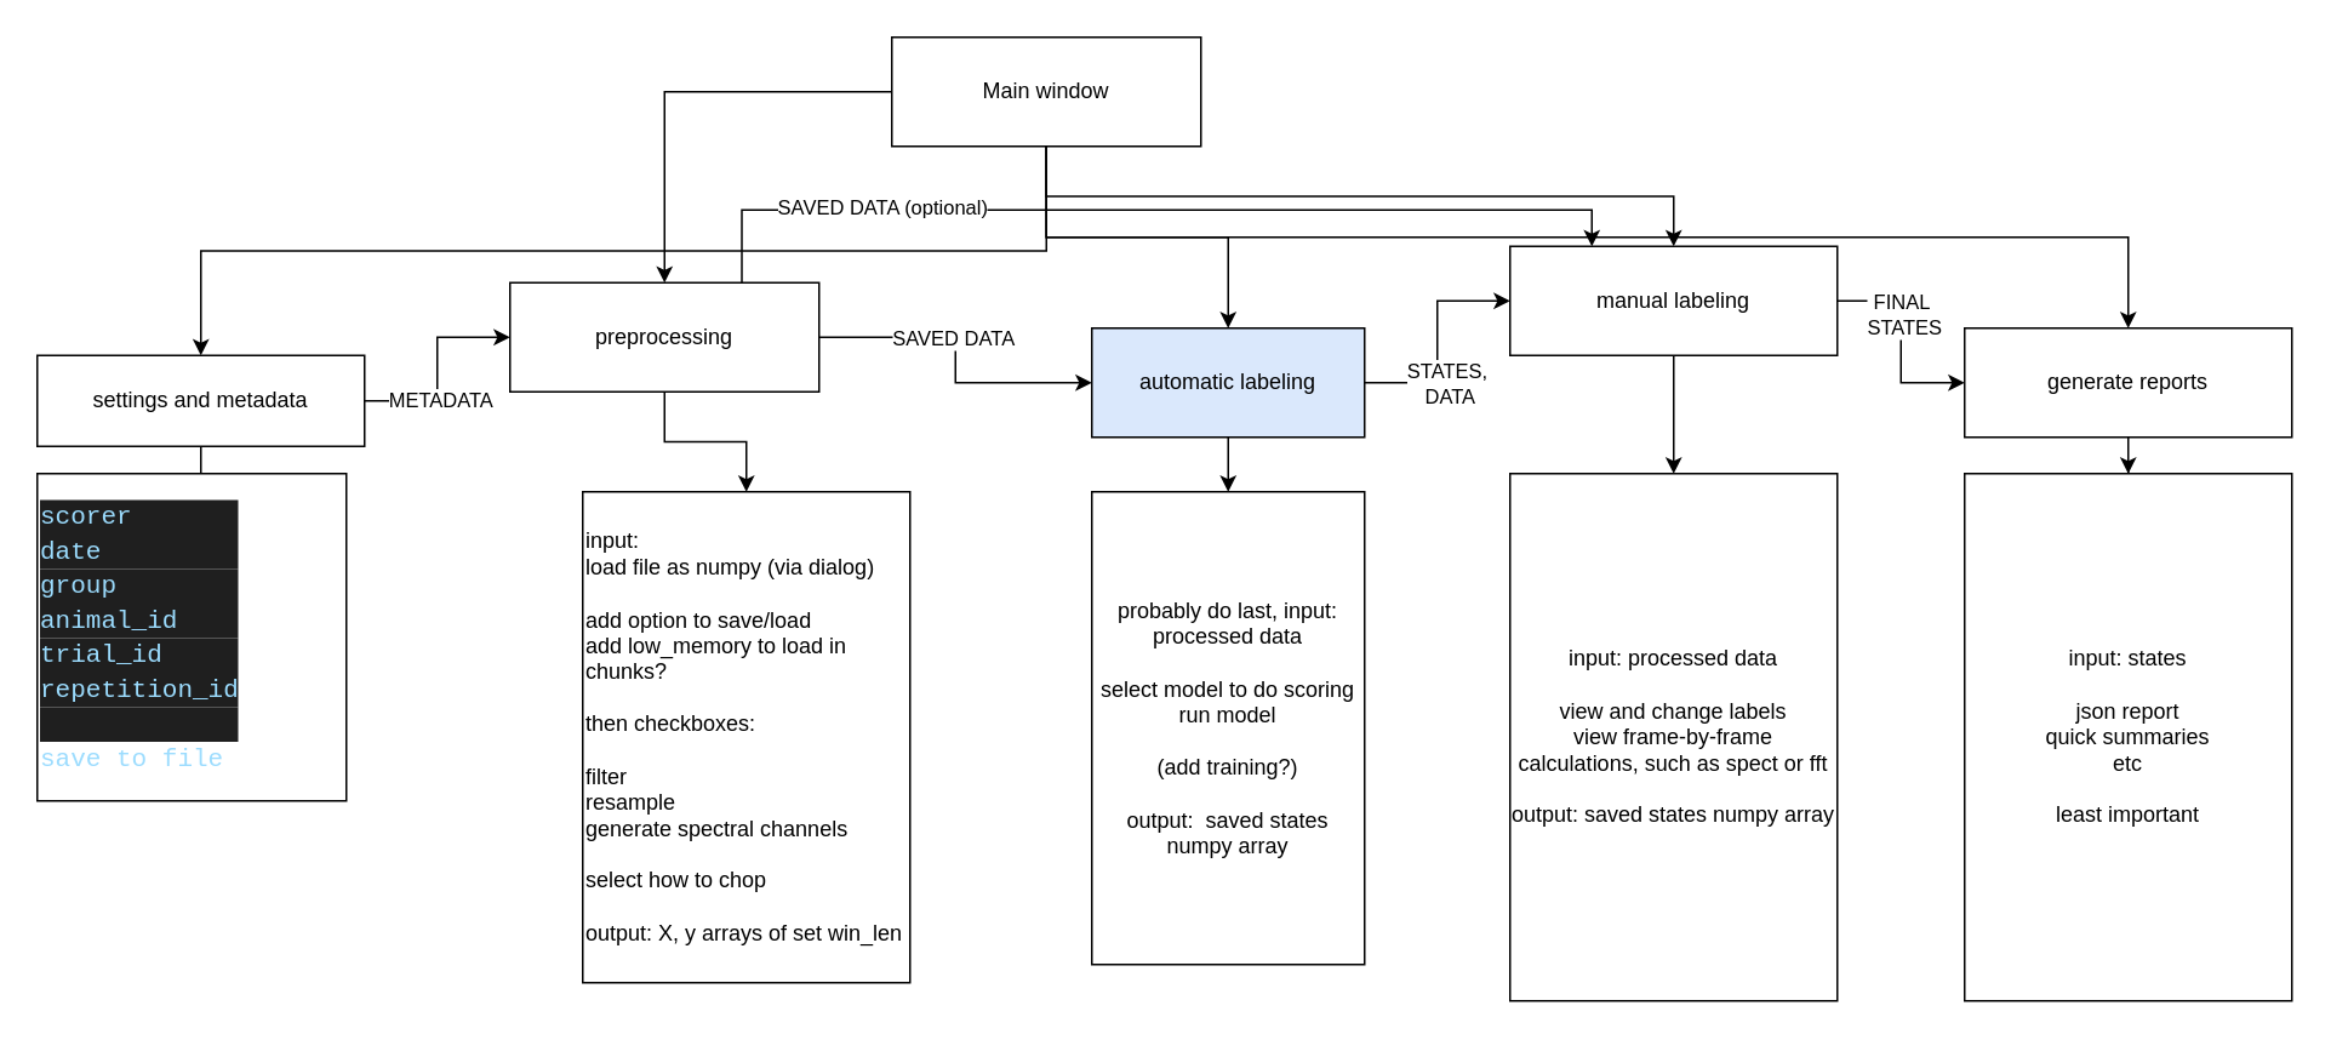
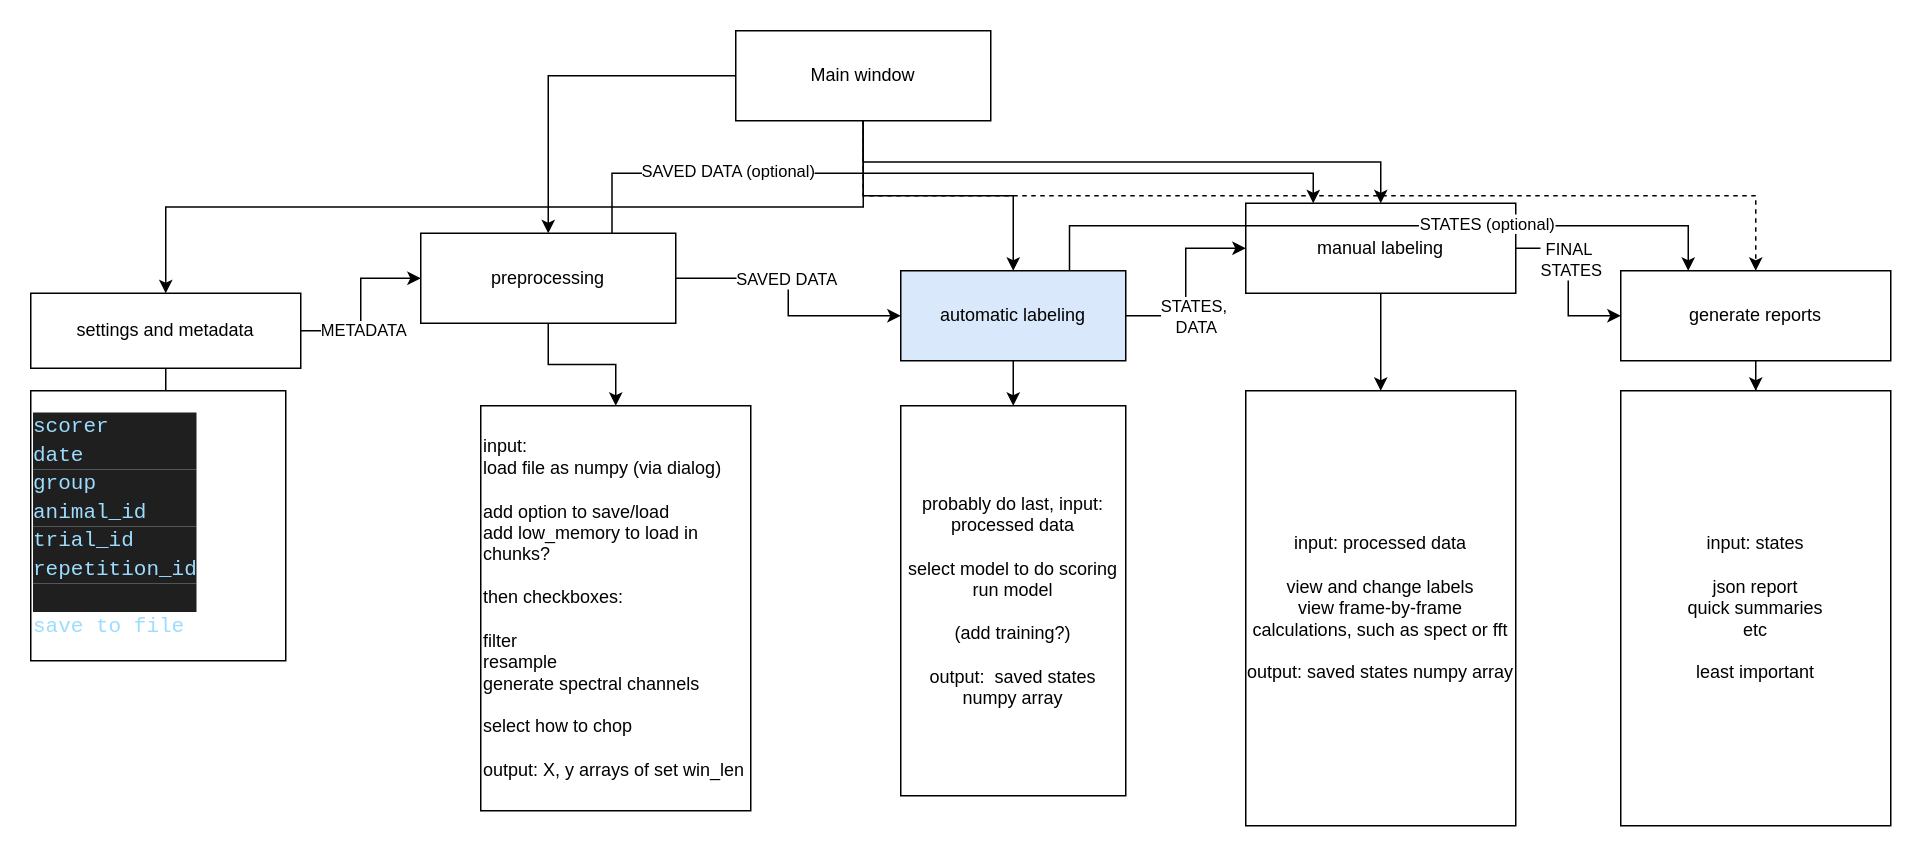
  <mxCell id="0" />
  <mxCell id="1" parent="0" />
  <mxCell id="2" style="edgeStyle=orthogonalEdgeStyle;rounded=0;orthogonalLoop=1;jettySize=auto;html=1;" edge="1" parent="1" source="7" target="21"><mxGeometry relative="1" as="geometry" /></mxCell>
  <mxCell id="3" style="edgeStyle=orthogonalEdgeStyle;rounded=0;orthogonalLoop=1;jettySize=auto;html=1;exitX=0.5;exitY=1;exitDx=0;exitDy=0;" edge="1" parent="1" source="7" target="27"><mxGeometry relative="1" as="geometry" /></mxCell>
  <mxCell id="4" style="edgeStyle=orthogonalEdgeStyle;rounded=0;orthogonalLoop=1;jettySize=auto;html=1;exitX=0.5;exitY=1;exitDx=0;exitDy=0;entryX=0.5;entryY=0;entryDx=0;entryDy=0;" edge="1" parent="1" source="7" target="11"><mxGeometry relative="1" as="geometry" /></mxCell>
  <mxCell id="5" style="edgeStyle=orthogonalEdgeStyle;rounded=0;orthogonalLoop=1;jettySize=auto;html=1;exitX=0.5;exitY=1;exitDx=0;exitDy=0;" edge="1" parent="1" source="7" target="15"><mxGeometry relative="1" as="geometry" /></mxCell>
- <mxCell id="6" style="edgeStyle=orthogonalEdgeStyle;rounded=0;orthogonalLoop=1;jettySize=auto;html=1;exitX=0.5;exitY=1;exitDx=0;exitDy=0;entryX=0.5;entryY=0;entryDx=0;entryDy=0;" edge="1" parent="1" source="7" target="29"><mxGeometry relative="1" as="geometry" /></mxCell>
+ <mxCell id="6" style="edgeStyle=orthogonalEdgeStyle;rounded=0;orthogonalLoop=1;jettySize=auto;html=1;exitX=0.5;exitY=1;exitDx=0;exitDy=0;entryX=0.5;entryY=0;entryDx=0;entryDy=0;dashed=1;" edge="1" parent="1" source="7" target="29"><mxGeometry relative="1" as="geometry" /></mxCell>
  <mxCell id="7" value="Main window" style="rounded=0;whiteSpace=wrap;html=1;" vertex="1" parent="1"><mxGeometry x="490" y="20" width="170" height="60" as="geometry" /></mxCell>
  <mxCell id="8" style="edgeStyle=orthogonalEdgeStyle;rounded=0;orthogonalLoop=1;jettySize=auto;html=1;exitX=1;exitY=0.5;exitDx=0;exitDy=0;" edge="1" parent="1" source="11" target="21"><mxGeometry relative="1" as="geometry" /></mxCell>
  <mxCell id="9" value="METADATA" style="edgeLabel;html=1;align=center;verticalAlign=middle;resizable=0;points=[];" vertex="1" connectable="0" parent="8"><mxGeometry x="-0.291" y="-1" relative="1" as="geometry"><mxPoint as="offset" /></mxGeometry></mxCell>
  <mxCell id="10" style="edgeStyle=orthogonalEdgeStyle;rounded=0;orthogonalLoop=1;jettySize=auto;html=1;exitX=0.5;exitY=1;exitDx=0;exitDy=0;" edge="1" parent="1" source="11" target="30"><mxGeometry relative="1" as="geometry" /></mxCell>
  <mxCell id="11" value="settings and metadata" style="rounded=0;whiteSpace=wrap;html=1;" vertex="1" parent="1"><mxGeometry x="20" y="195" width="180" height="50" as="geometry" /></mxCell>
  <mxCell id="12" style="edgeStyle=orthogonalEdgeStyle;rounded=0;orthogonalLoop=1;jettySize=auto;html=1;exitX=1;exitY=0.5;exitDx=0;exitDy=0;entryX=0;entryY=0.5;entryDx=0;entryDy=0;" edge="1" parent="1" source="15" target="29"><mxGeometry relative="1" as="geometry" /></mxCell>
  <mxCell id="13" value="FINAL&amp;nbsp;&lt;div&gt;STATES&lt;/div&gt;" style="edgeLabel;html=1;align=center;verticalAlign=middle;resizable=0;points=[];" vertex="1" connectable="0" parent="12"><mxGeometry x="-0.275" y="1" relative="1" as="geometry"><mxPoint as="offset" /></mxGeometry></mxCell>
  <mxCell id="14" value="" style="edgeStyle=orthogonalEdgeStyle;rounded=0;orthogonalLoop=1;jettySize=auto;html=1;" edge="1" parent="1" source="15" target="33"><mxGeometry relative="1" as="geometry" /></mxCell>
  <mxCell id="15" value="manual labeling" style="rounded=0;whiteSpace=wrap;html=1;" vertex="1" parent="1"><mxGeometry x="830" y="135" width="180" height="60" as="geometry" /></mxCell>
  <mxCell id="16" style="edgeStyle=orthogonalEdgeStyle;rounded=0;orthogonalLoop=1;jettySize=auto;html=1;exitX=1;exitY=0.5;exitDx=0;exitDy=0;" edge="1" parent="1" source="21" target="27"><mxGeometry relative="1" as="geometry" /></mxCell>
  <mxCell id="17" value="SAVED DATA" style="edgeLabel;html=1;align=center;verticalAlign=middle;resizable=0;points=[];" vertex="1" connectable="0" parent="16"><mxGeometry x="-0.291" relative="1" as="geometry"><mxPoint x="11" as="offset" /></mxGeometry></mxCell>
  <mxCell id="18" style="edgeStyle=orthogonalEdgeStyle;rounded=0;orthogonalLoop=1;jettySize=auto;html=1;exitX=0.75;exitY=0;exitDx=0;exitDy=0;entryX=0.25;entryY=0;entryDx=0;entryDy=0;" edge="1" parent="1" source="21" target="15"><mxGeometry relative="1" as="geometry" /></mxCell>
  <mxCell id="19" value="SAVED DATA (optional)" style="edgeLabel;html=1;align=center;verticalAlign=middle;resizable=0;points=[];" vertex="1" connectable="0" parent="18"><mxGeometry x="-0.685" y="2" relative="1" as="geometry"><mxPoint x="34" as="offset" /></mxGeometry></mxCell>
  <mxCell id="20" value="" style="edgeStyle=orthogonalEdgeStyle;rounded=0;orthogonalLoop=1;jettySize=auto;html=1;" edge="1" parent="1" source="21" target="31"><mxGeometry relative="1" as="geometry" /></mxCell>
  <mxCell id="21" value="preprocessing" style="rounded=0;whiteSpace=wrap;html=1;" vertex="1" parent="1"><mxGeometry x="280" y="155" width="170" height="60" as="geometry" /></mxCell>
  <mxCell id="22" style="edgeStyle=orthogonalEdgeStyle;rounded=0;orthogonalLoop=1;jettySize=auto;html=1;exitX=1;exitY=0.5;exitDx=0;exitDy=0;" edge="1" parent="1" source="27" target="15"><mxGeometry relative="1" as="geometry" /></mxCell>
  <mxCell id="23" value="STATES,&amp;nbsp;&lt;div&gt;DATA&lt;/div&gt;" style="edgeLabel;html=1;align=center;verticalAlign=middle;resizable=0;points=[];" vertex="1" connectable="0" parent="22"><mxGeometry x="-0.725" relative="1" as="geometry"><mxPoint x="29" as="offset" /></mxGeometry></mxCell>
+ <mxCell id="24" style="edgeStyle=orthogonalEdgeStyle;rounded=0;orthogonalLoop=1;jettySize=auto;html=1;exitX=0.75;exitY=0;exitDx=0;exitDy=0;entryX=0.25;entryY=0;entryDx=0;entryDy=0;" edge="1" parent="1" source="27" target="29"><mxGeometry relative="1" as="geometry"><Array as="points"><mxPoint x="713" y="150" /><mxPoint x="1125" y="150" /></Array></mxGeometry></mxCell>
+ <mxCell id="25" value="STATES (optional)" style="edgeLabel;html=1;align=center;verticalAlign=middle;resizable=0;points=[];" vertex="1" connectable="0" parent="24"><mxGeometry x="0.303" y="2" relative="1" as="geometry"><mxPoint as="offset" /></mxGeometry></mxCell>
  <mxCell id="26" value="" style="edgeStyle=orthogonalEdgeStyle;rounded=0;orthogonalLoop=1;jettySize=auto;html=1;" edge="1" parent="1" source="27" target="32"><mxGeometry relative="1" as="geometry" /></mxCell>
  <mxCell id="27" value="automatic labeling" style="rounded=0;whiteSpace=wrap;html=1;fillColor=#dae8fc;" vertex="1" parent="1"><mxGeometry x="600" y="180" width="150" height="60" as="geometry" /></mxCell>
  <mxCell id="28" value="" style="edgeStyle=orthogonalEdgeStyle;rounded=0;orthogonalLoop=1;jettySize=auto;html=1;" edge="1" parent="1" source="29" target="34"><mxGeometry relative="1" as="geometry" /></mxCell>
  <mxCell id="29" value="generate reports" style="rounded=0;whiteSpace=wrap;html=1;" vertex="1" parent="1"><mxGeometry x="1080" y="180" width="180" height="60" as="geometry" /></mxCell>
  <mxCell id="30" value="&lt;div style=&quot;font-family: Consolas, &amp;quot;Courier New&amp;quot;, monospace; font-size: 14px; line-height: 19px; white-space: pre;&quot;&gt;&lt;div style=&quot;color: light-dark(rgb(204, 204, 204), rgb(62, 62, 62)); background-color: light-dark(rgb(31, 31, 31), rgb(210, 210, 210));&quot;&gt;&lt;span style=&quot;color: rgb(156, 220, 254);&quot;&gt;scorer&lt;/span&gt;&lt;/div&gt;&lt;div style=&quot;color: light-dark(rgb(204, 204, 204), rgb(62, 62, 62)); background-color: light-dark(rgb(31, 31, 31), rgb(210, 210, 210));&quot;&gt;&lt;span style=&quot;color: rgb(156, 220, 254);&quot;&gt;date&lt;/span&gt;&lt;/div&gt;&lt;div style=&quot;color: light-dark(rgb(204, 204, 204), rgb(62, 62, 62)); background-color: light-dark(rgb(31, 31, 31), rgb(210, 210, 210));&quot;&gt;&lt;span style=&quot;color: rgb(156, 220, 254);&quot;&gt;group&lt;/span&gt;&lt;/div&gt;&lt;div style=&quot;color: light-dark(rgb(204, 204, 204), rgb(62, 62, 62)); background-color: light-dark(rgb(31, 31, 31), rgb(210, 210, 210));&quot;&gt;&lt;span style=&quot;color: rgb(156, 220, 254);&quot;&gt;animal_id&lt;/span&gt;&lt;/div&gt;&lt;div style=&quot;color: light-dark(rgb(204, 204, 204), rgb(62, 62, 62)); background-color: light-dark(rgb(31, 31, 31), rgb(210, 210, 210));&quot;&gt;&lt;span style=&quot;color: rgb(156, 220, 254);&quot;&gt;trial_id&lt;/span&gt;&lt;/div&gt;&lt;div style=&quot;color: light-dark(rgb(204, 204, 204), rgb(62, 62, 62)); background-color: light-dark(rgb(31, 31, 31), rgb(210, 210, 210));&quot;&gt;&lt;span style=&quot;color: rgb(156, 220, 254);&quot;&gt;repetition_id&lt;/span&gt;&lt;/div&gt;&lt;div style=&quot;color: light-dark(rgb(204, 204, 204), rgb(62, 62, 62)); background-color: light-dark(rgb(31, 31, 31), rgb(210, 210, 210));&quot;&gt;&lt;span style=&quot;color: rgb(156, 220, 254);&quot;&gt;&lt;br&gt;&lt;/span&gt;&lt;/div&gt;&lt;div style=&quot;&quot;&gt;&lt;span&gt;&lt;font style=&quot;color: light-dark(rgb(156, 220, 254), rgb(255, 255, 255));&quot;&gt;save to file&lt;/font&gt;&lt;/span&gt;&lt;/div&gt;&lt;/div&gt;" style="rounded=0;whiteSpace=wrap;html=1;align=left;" vertex="1" parent="1"><mxGeometry x="20" y="260" width="170" height="180" as="geometry" /></mxCell>
  <mxCell id="31" value="&lt;div&gt;input:&amp;nbsp;&lt;/div&gt;&lt;div&gt;load file as numpy (via dialog)&lt;/div&gt;&lt;div&gt;&lt;br&gt;&lt;/div&gt;&lt;div&gt;add option to save/load&amp;nbsp;&lt;/div&gt;&lt;div&gt;add low_memory to load in chunks?&lt;/div&gt;&lt;div&gt;&lt;br&gt;&lt;/div&gt;&lt;div&gt;then checkboxes:&lt;/div&gt;&lt;div&gt;&lt;span style=&quot;background-color: transparent; color: light-dark(rgb(0, 0, 0), rgb(255, 255, 255));&quot;&gt;&lt;br&gt;&lt;/span&gt;&lt;/div&gt;&lt;div&gt;&lt;span style=&quot;background-color: transparent; color: light-dark(rgb(0, 0, 0), rgb(255, 255, 255));&quot;&gt;filter&lt;/span&gt;&lt;/div&gt;&lt;div&gt;resample&lt;/div&gt;&lt;div&gt;generate spectral channels&lt;/div&gt;&lt;div&gt;&lt;br&gt;&lt;/div&gt;&lt;div&gt;select how to chop&lt;/div&gt;&lt;div&gt;&lt;br&gt;&lt;/div&gt;output: X, y arrays of set win_len" style="rounded=0;whiteSpace=wrap;html=1;align=left;" vertex="1" parent="1"><mxGeometry x="320" y="270" width="180" height="270" as="geometry" /></mxCell>
  <mxCell id="32" value="&lt;div&gt;probably do last, input: processed data&lt;/div&gt;&lt;div&gt;&lt;br&gt;&lt;/div&gt;&lt;div&gt;select model to do scoring&lt;/div&gt;&lt;div&gt;run model&lt;/div&gt;&lt;div&gt;&lt;br&gt;&lt;/div&gt;&lt;div&gt;(add training?)&lt;/div&gt;&lt;div&gt;&lt;br&gt;&lt;/div&gt;&lt;div&gt;output:&amp;nbsp; saved states numpy array&lt;/div&gt;" style="rounded=0;whiteSpace=wrap;html=1;" vertex="1" parent="1"><mxGeometry x="600" y="270" width="150" height="260" as="geometry" /></mxCell>
  <mxCell id="33" value="&lt;div&gt;input: processed data&lt;/div&gt;&lt;div&gt;&lt;br&gt;&lt;/div&gt;view and change labels&lt;div&gt;view frame-by-frame calculations, such as spect or fft&lt;br&gt;&lt;div&gt;&lt;br&gt;&lt;/div&gt;&lt;div&gt;output: saved states numpy array&lt;/div&gt;&lt;/div&gt;" style="rounded=0;whiteSpace=wrap;html=1;" vertex="1" parent="1"><mxGeometry x="830" y="260" width="180" height="290" as="geometry" /></mxCell>
  <mxCell id="34" value="&lt;div&gt;input: states&lt;/div&gt;&lt;div&gt;&lt;br&gt;&lt;/div&gt;json report&lt;div&gt;quick summaries&lt;/div&gt;&lt;div&gt;etc&lt;/div&gt;&lt;div&gt;&lt;br&gt;&lt;/div&gt;&lt;div&gt;least important&lt;/div&gt;" style="rounded=0;whiteSpace=wrap;html=1;" vertex="1" parent="1"><mxGeometry x="1080" y="260" width="180" height="290" as="geometry" /></mxCell>
